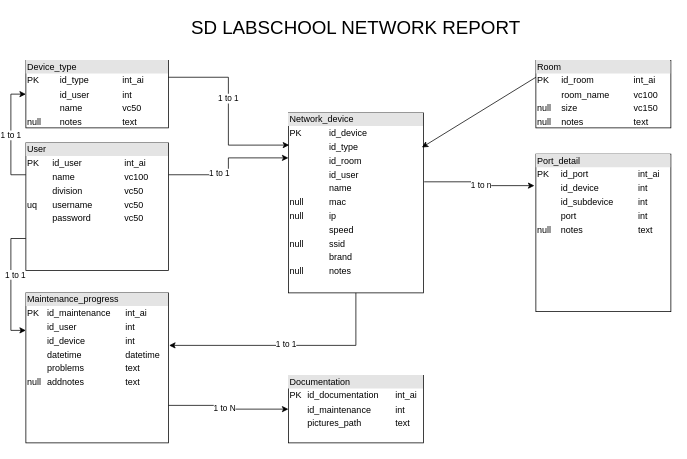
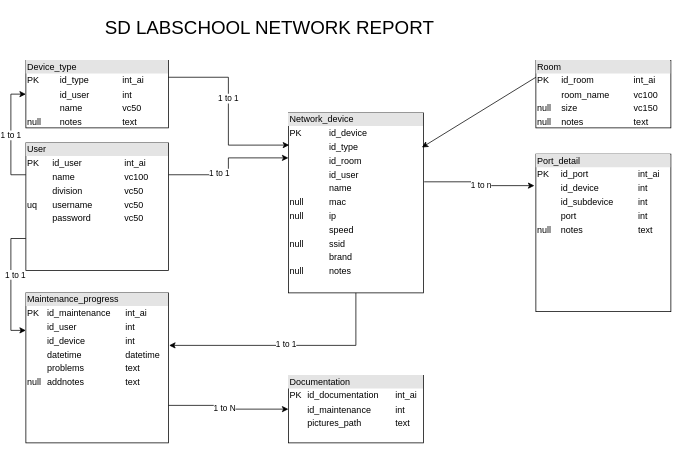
  <mxCell id="0" />
  <mxCell id="1" parent="0" />
  <mxCell id="2" style="edgeStyle=orthogonalEdgeStyle;rounded=0;orthogonalLoop=1;jettySize=auto;html=1;exitX=0;exitY=0.25;exitDx=0;exitDy=0;entryX=0;entryY=0.5;entryDx=0;entryDy=0;" parent="1" source="8" target="11" edge="1"><mxGeometry relative="1" as="geometry" /></mxCell>
  <mxCell id="3" value="1 to 1" style="edgeLabel;html=1;align=center;verticalAlign=middle;resizable=0;points=[];" parent="2" connectable="0" vertex="1"><mxGeometry x="0.01" y="1" relative="1" as="geometry"><mxPoint y="1" as="offset" /></mxGeometry></mxCell>
  <mxCell id="4" style="edgeStyle=orthogonalEdgeStyle;rounded=0;orthogonalLoop=1;jettySize=auto;html=1;exitX=1;exitY=0.25;exitDx=0;exitDy=0;entryX=0;entryY=0.25;entryDx=0;entryDy=0;" parent="1" source="8" target="10" edge="1"><mxGeometry relative="1" as="geometry" /></mxCell>
  <mxCell id="5" value="1 to 1" style="edgeLabel;html=1;align=center;verticalAlign=middle;resizable=0;points=[];" parent="4" connectable="0" vertex="1"><mxGeometry x="-0.266" y="3" relative="1" as="geometry"><mxPoint y="1" as="offset" /></mxGeometry></mxCell>
  <mxCell id="6" style="edgeStyle=orthogonalEdgeStyle;rounded=0;orthogonalLoop=1;jettySize=auto;html=1;exitX=0;exitY=0.75;exitDx=0;exitDy=0;entryX=0;entryY=0.25;entryDx=0;entryDy=0;" parent="1" source="8" target="16" edge="1"><mxGeometry relative="1" as="geometry" /></mxCell>
  <mxCell id="7" value="1 to 1" style="edgeLabel;html=1;align=center;verticalAlign=middle;resizable=0;points=[];" parent="6" connectable="0" vertex="1"><mxGeometry x="-0.169" y="5" relative="1" as="geometry"><mxPoint as="offset" /></mxGeometry></mxCell>
  <mxCell id="8" value="&lt;div style=&quot;box-sizing: border-box; width: 100%; background: rgb(228, 228, 228); padding: 2px;&quot;&gt;User&lt;/div&gt;&lt;table style=&quot;width:100%;font-size:1em;&quot; cellpadding=&quot;2&quot; cellspacing=&quot;0&quot;&gt;&lt;tbody&gt;&lt;tr&gt;&lt;td&gt;PK&lt;/td&gt;&lt;td&gt;id_user&lt;/td&gt;&lt;td&gt;int_ai&lt;/td&gt;&lt;/tr&gt;&lt;tr&gt;&lt;td&gt;&lt;br&gt;&lt;/td&gt;&lt;td&gt;name&lt;/td&gt;&lt;td&gt;vc100&lt;br&gt;&lt;/td&gt;&lt;/tr&gt;&lt;tr&gt;&lt;td&gt;&lt;/td&gt;&lt;td&gt;division&lt;/td&gt;&lt;td&gt;vc50&lt;br&gt;&lt;/td&gt;&lt;/tr&gt;&lt;tr&gt;&lt;td&gt;uq&lt;/td&gt;&lt;td&gt;username&lt;br&gt;&lt;/td&gt;&lt;td&gt;vc50&lt;br&gt;&lt;/td&gt;&lt;/tr&gt;&lt;tr&gt;&lt;td&gt;&lt;br&gt;&lt;/td&gt;&lt;td&gt;password&lt;/td&gt;&lt;td&gt;vc50&lt;br&gt;&lt;/td&gt;&lt;/tr&gt;&lt;/tbody&gt;&lt;/table&gt;" style="verticalAlign=top;align=left;overflow=fill;html=1;whiteSpace=wrap;" parent="1" vertex="1"><mxGeometry x="20" y="190" width="190" height="170" as="geometry" /></mxCell>
- <mxCell id="9" value="&lt;font style=&quot;font-size: 25px;&quot;&gt;SD LABSCHOOL NETWORK REPORT&lt;/font&gt;" style="text;html=1;align=center;verticalAlign=middle;whiteSpace=wrap;rounded=0;" parent="1" vertex="1"><mxGeometry x="230" y="20" width="460" height="30" as="geometry" /></mxCell>
+ <mxCell id="9" value="&lt;font style=&quot;font-size: 25px;&quot;&gt;SD LABSCHOOL NETWORK REPORT&lt;/font&gt;" style="text;html=1;align=center;verticalAlign=middle;whiteSpace=wrap;rounded=0;" parent="1" vertex="1"><mxGeometry x="115" y="20" width="460" height="30" as="geometry" /></mxCell>
  <mxCell id="10" value="&lt;div style=&quot;box-sizing: border-box; width: 100%; background: rgb(228, 228, 228); padding: 2px;&quot;&gt;Network_device&lt;br&gt;&lt;/div&gt;&lt;table style=&quot;width:100%;font-size:1em;&quot; cellpadding=&quot;2&quot; cellspacing=&quot;0&quot;&gt;&lt;tbody&gt;&lt;tr&gt;&lt;td&gt;PK&lt;/td&gt;&lt;td&gt;id_device&lt;/td&gt;&lt;/tr&gt;&lt;tr&gt;&lt;td&gt;&lt;br&gt;&lt;/td&gt;&lt;td&gt;id_type&lt;br&gt;&lt;/td&gt;&lt;/tr&gt;&lt;tr&gt;&lt;td&gt;&lt;br&gt;&lt;/td&gt;&lt;td&gt;id_room&lt;/td&gt;&lt;/tr&gt;&lt;tr&gt;&lt;td&gt;&lt;br&gt;&lt;/td&gt;&lt;td&gt;id_user&lt;/td&gt;&lt;/tr&gt;&lt;tr&gt;&lt;td&gt;&lt;br&gt;&lt;/td&gt;&lt;td&gt;name&lt;br&gt;&lt;/td&gt;&lt;/tr&gt;&lt;tr&gt;&lt;td&gt;null&lt;/td&gt;&lt;td&gt;mac&lt;/td&gt;&lt;/tr&gt;&lt;tr&gt;&lt;td&gt;null&lt;br&gt;&lt;/td&gt;&lt;td&gt;ip&lt;br&gt;&lt;/td&gt;&lt;/tr&gt;&lt;tr&gt;&lt;td&gt;&lt;br&gt;&lt;/td&gt;&lt;td&gt;speed&lt;/td&gt;&lt;/tr&gt;&lt;tr&gt;&lt;td&gt;null&lt;br&gt;&lt;/td&gt;&lt;td&gt;ssid&lt;/td&gt;&lt;/tr&gt;&lt;tr&gt;&lt;td&gt;&lt;br&gt;&lt;/td&gt;&lt;td&gt;brand&lt;br&gt;&lt;/td&gt;&lt;/tr&gt;&lt;tr&gt;&lt;td&gt;null&lt;/td&gt;&lt;td&gt;notes&lt;br&gt;&lt;/td&gt;&lt;/tr&gt;&lt;/tbody&gt;&lt;/table&gt;" style="verticalAlign=top;align=left;overflow=fill;html=1;whiteSpace=wrap;" parent="1" vertex="1"><mxGeometry x="370" y="150" width="180" height="240" as="geometry" /></mxCell>
  <mxCell id="11" value="&lt;div style=&quot;box-sizing: border-box; width: 100%; background: rgb(228, 228, 228); padding: 2px;&quot;&gt;Device_type&lt;br&gt;&lt;/div&gt;&lt;table style=&quot;width:100%;font-size:1em;&quot; cellpadding=&quot;2&quot; cellspacing=&quot;0&quot;&gt;&lt;tbody&gt;&lt;tr&gt;&lt;td&gt;PK&lt;/td&gt;&lt;td&gt;id_type&lt;/td&gt;&lt;td&gt;int_ai&lt;/td&gt;&lt;/tr&gt;&lt;tr&gt;&lt;td&gt;&lt;br&gt;&lt;/td&gt;&lt;td&gt;id_user&lt;/td&gt;&lt;td&gt;int&lt;/td&gt;&lt;/tr&gt;&lt;tr&gt;&lt;td&gt;&lt;br&gt;&lt;/td&gt;&lt;td&gt;name&lt;/td&gt;&lt;td&gt;vc50&lt;/td&gt;&lt;/tr&gt;&lt;tr&gt;&lt;td&gt;null&lt;/td&gt;&lt;td&gt;notes&lt;/td&gt;&lt;td&gt;text&lt;br&gt;&lt;/td&gt;&lt;/tr&gt;&lt;/tbody&gt;&lt;/table&gt;" style="verticalAlign=top;align=left;overflow=fill;html=1;whiteSpace=wrap;" parent="1" vertex="1"><mxGeometry x="20" y="80" width="190" height="90" as="geometry" /></mxCell>
  <mxCell id="12" value="&lt;div style=&quot;box-sizing: border-box; width: 100%; background: rgb(228, 228, 228); padding: 2px;&quot;&gt;Port_detail&lt;/div&gt;&lt;table style=&quot;width:100%;font-size:1em;&quot; cellpadding=&quot;2&quot; cellspacing=&quot;0&quot;&gt;&lt;tbody&gt;&lt;tr&gt;&lt;td&gt;PK&lt;/td&gt;&lt;td&gt;id_port&lt;/td&gt;&lt;td&gt;int_ai&lt;br&gt;&lt;/td&gt;&lt;/tr&gt;&lt;tr&gt;&lt;td&gt;&lt;br&gt;&lt;/td&gt;&lt;td&gt;id_device&lt;/td&gt;&lt;td&gt;int&lt;br&gt;&lt;/td&gt;&lt;/tr&gt;&lt;tr&gt;&lt;td&gt;&lt;br&gt;&lt;/td&gt;&lt;td&gt;id_subdevice&lt;br&gt;&lt;/td&gt;&lt;td&gt;int&lt;br&gt;&lt;/td&gt;&lt;/tr&gt;&lt;tr&gt;&lt;td&gt;&lt;/td&gt;&lt;td&gt;port&lt;/td&gt;&lt;td&gt;int&lt;br&gt;&lt;/td&gt;&lt;/tr&gt;&lt;tr&gt;&lt;td&gt;null&lt;br&gt;&lt;/td&gt;&lt;td&gt;notes&lt;/td&gt;&lt;td&gt;text&lt;br&gt;&lt;/td&gt;&lt;/tr&gt;&lt;/tbody&gt;&lt;/table&gt;" style="verticalAlign=top;align=left;overflow=fill;html=1;whiteSpace=wrap;" parent="1" vertex="1"><mxGeometry x="700" y="205" width="180" height="210" as="geometry" /></mxCell>
  <mxCell id="13" value="&lt;div style=&quot;box-sizing: border-box; width: 100%; background: rgb(228, 228, 228); padding: 2px;&quot;&gt;Room&lt;/div&gt;&lt;table style=&quot;width:100%;font-size:1em;&quot; cellpadding=&quot;2&quot; cellspacing=&quot;0&quot;&gt;&lt;tbody&gt;&lt;tr&gt;&lt;td&gt;PK&lt;/td&gt;&lt;td&gt;id_room&lt;/td&gt;&lt;td&gt;int_ai&lt;/td&gt;&lt;/tr&gt;&lt;tr&gt;&lt;td&gt;&lt;br&gt;&lt;/td&gt;&lt;td&gt;room_name&lt;/td&gt;&lt;td&gt;vc100&lt;br&gt;&lt;/td&gt;&lt;/tr&gt;&lt;tr&gt;&lt;td&gt;null&lt;br&gt;&lt;/td&gt;&lt;td&gt;size&lt;/td&gt;&lt;td&gt;vc150&lt;br&gt;&lt;/td&gt;&lt;/tr&gt;&lt;tr&gt;&lt;td&gt;null&lt;/td&gt;&lt;td&gt;notes&lt;/td&gt;&lt;td&gt;text&lt;br&gt;&lt;/td&gt;&lt;/tr&gt;&lt;/tbody&gt;&lt;/table&gt;" style="verticalAlign=top;align=left;overflow=fill;html=1;whiteSpace=wrap;" parent="1" vertex="1"><mxGeometry x="700" y="80" width="180" height="90" as="geometry" /></mxCell>
  <mxCell id="14" style="edgeStyle=orthogonalEdgeStyle;rounded=0;orthogonalLoop=1;jettySize=auto;html=1;exitX=1;exitY=0.75;exitDx=0;exitDy=0;entryX=0;entryY=0.5;entryDx=0;entryDy=0;" parent="1" source="16" target="17" edge="1"><mxGeometry relative="1" as="geometry" /></mxCell>
  <mxCell id="15" value="1 to N" style="edgeLabel;html=1;align=center;verticalAlign=middle;resizable=0;points=[];" parent="14" connectable="0" vertex="1"><mxGeometry x="-0.103" y="-3" relative="1" as="geometry"><mxPoint as="offset" /></mxGeometry></mxCell>
  <mxCell id="16" value="&lt;div style=&quot;box-sizing: border-box; width: 100%; background: rgb(228, 228, 228); padding: 2px;&quot;&gt;Maintenance_progress&lt;/div&gt;&lt;table style=&quot;width:100%;font-size:1em;&quot; cellpadding=&quot;2&quot; cellspacing=&quot;0&quot;&gt;&lt;tbody&gt;&lt;tr&gt;&lt;td&gt;PK&lt;/td&gt;&lt;td&gt;id_maintenance&lt;/td&gt;&lt;td&gt;int_ai&lt;/td&gt;&lt;/tr&gt;&lt;tr&gt;&lt;td&gt;&lt;br&gt;&lt;/td&gt;&lt;td&gt;id_user&lt;br&gt;&lt;/td&gt;&lt;td&gt;int&lt;br&gt;&lt;/td&gt;&lt;/tr&gt;&lt;tr&gt;&lt;td&gt;&lt;br&gt;&lt;/td&gt;&lt;td&gt;id_device&lt;br&gt;&lt;/td&gt;&lt;td&gt;int&lt;br&gt;&lt;/td&gt;&lt;/tr&gt;&lt;tr&gt;&lt;td&gt;&lt;br&gt;&lt;/td&gt;&lt;td&gt;datetime&lt;/td&gt;&lt;td&gt;datetime&lt;br&gt;&lt;/td&gt;&lt;/tr&gt;&lt;tr&gt;&lt;td&gt;&lt;/td&gt;&lt;td&gt;problems&lt;/td&gt;&lt;td&gt;text&lt;br&gt;&lt;/td&gt;&lt;/tr&gt;&lt;tr&gt;&lt;td&gt;null&lt;/td&gt;&lt;td&gt;addnotes&lt;br&gt;&lt;/td&gt;&lt;td&gt;text&lt;br&gt;&lt;/td&gt;&lt;/tr&gt;&lt;/tbody&gt;&lt;/table&gt;" style="verticalAlign=top;align=left;overflow=fill;html=1;whiteSpace=wrap;" parent="1" vertex="1"><mxGeometry x="20" y="390" width="190" height="200" as="geometry" /></mxCell>
  <mxCell id="17" value="&lt;div style=&quot;box-sizing: border-box; width: 100%; background: rgb(228, 228, 228); padding: 2px;&quot;&gt;Documentation&lt;/div&gt;&lt;table style=&quot;width:100%;font-size:1em;&quot; cellpadding=&quot;2&quot; cellspacing=&quot;0&quot;&gt;&lt;tbody&gt;&lt;tr&gt;&lt;td&gt;PK&lt;/td&gt;&lt;td&gt;id_documentation&lt;/td&gt;&lt;td&gt;int_ai&lt;/td&gt;&lt;/tr&gt;&lt;tr&gt;&lt;td&gt;&lt;br&gt;&lt;/td&gt;&lt;td&gt;id_maintenance&lt;/td&gt;&lt;td&gt;int&lt;/td&gt;&lt;/tr&gt;&lt;tr&gt;&lt;td&gt;&lt;/td&gt;&lt;td&gt;pictures_path&lt;/td&gt;&lt;td&gt;text&lt;br&gt;&lt;/td&gt;&lt;/tr&gt;&lt;/tbody&gt;&lt;/table&gt;" style="verticalAlign=top;align=left;overflow=fill;html=1;whiteSpace=wrap;" parent="1" vertex="1"><mxGeometry x="370" y="500" width="180" height="90" as="geometry" /></mxCell>
  <mxCell id="18" style="edgeStyle=orthogonalEdgeStyle;rounded=0;orthogonalLoop=1;jettySize=auto;html=1;exitX=1.006;exitY=0.383;exitDx=0;exitDy=0;entryX=-0.011;entryY=0.2;entryDx=0;entryDy=0;entryPerimeter=0;exitPerimeter=0;" parent="1" source="10" target="12" edge="1"><mxGeometry relative="1" as="geometry" /></mxCell>
  <mxCell id="19" value="1 to n" style="edgeLabel;html=1;align=center;verticalAlign=middle;resizable=0;points=[];" parent="18" connectable="0" vertex="1"><mxGeometry x="0.07" y="1" relative="1" as="geometry"><mxPoint as="offset" /></mxGeometry></mxCell>
  <mxCell id="20" style="edgeStyle=orthogonalEdgeStyle;rounded=0;orthogonalLoop=1;jettySize=auto;html=1;exitX=1;exitY=0.25;exitDx=0;exitDy=0;entryX=0.006;entryY=0.179;entryDx=0;entryDy=0;entryPerimeter=0;" parent="1" source="11" target="10" edge="1"><mxGeometry relative="1" as="geometry" /></mxCell>
  <mxCell id="21" value="1 to 1" style="edgeLabel;html=1;align=center;verticalAlign=middle;resizable=0;points=[];" parent="20" connectable="0" vertex="1"><mxGeometry x="-0.153" y="-1" relative="1" as="geometry"><mxPoint y="1" as="offset" /></mxGeometry></mxCell>
  <mxCell id="22" style="edgeStyle=orthogonalEdgeStyle;rounded=0;orthogonalLoop=1;jettySize=auto;html=1;exitX=0.5;exitY=1;exitDx=0;exitDy=0;entryX=1.005;entryY=0.35;entryDx=0;entryDy=0;entryPerimeter=0;" parent="1" source="10" target="16" edge="1"><mxGeometry relative="1" as="geometry" /></mxCell>
  <mxCell id="23" value="1 to 1" style="edgeLabel;html=1;align=center;verticalAlign=middle;resizable=0;points=[];" parent="22" connectable="0" vertex="1"><mxGeometry x="0.028" y="-2" relative="1" as="geometry"><mxPoint as="offset" /></mxGeometry></mxCell>
  <mxCell id="24" style="edgeStyle=none;rounded=0;orthogonalLoop=1;jettySize=auto;html=1;exitX=0;exitY=0.25;exitDx=0;exitDy=0;entryX=0.989;entryY=0.192;entryDx=0;entryDy=0;entryPerimeter=0;" parent="1" source="13" target="10" edge="1"><mxGeometry relative="1" as="geometry" /></mxCell>
